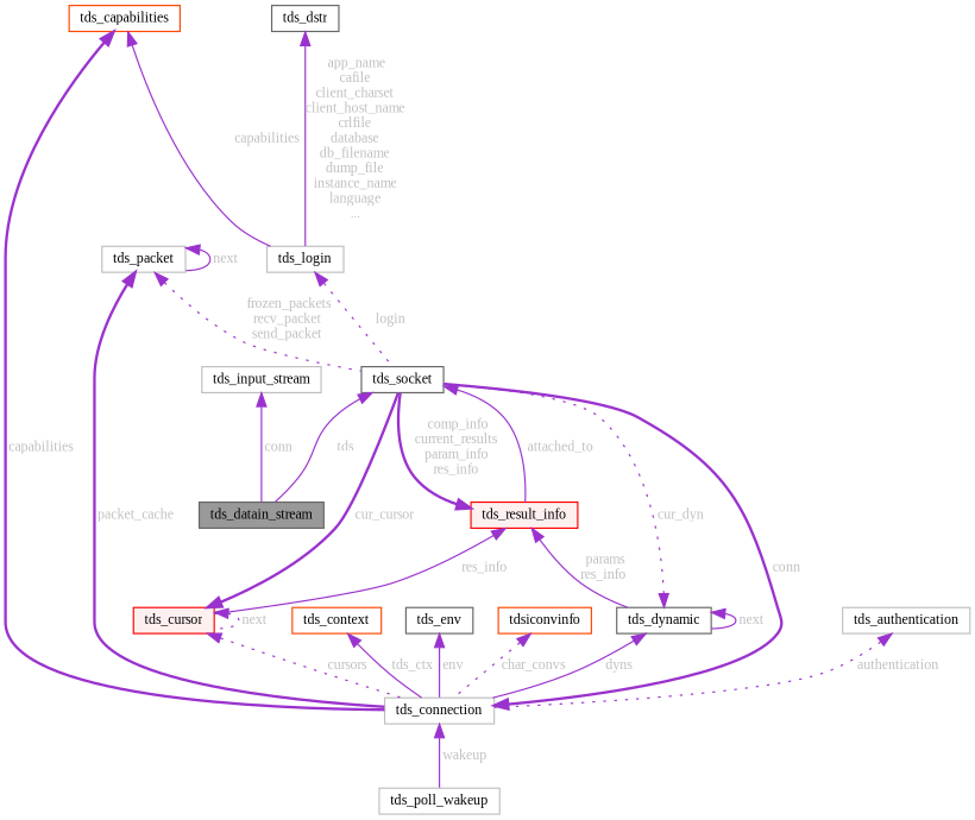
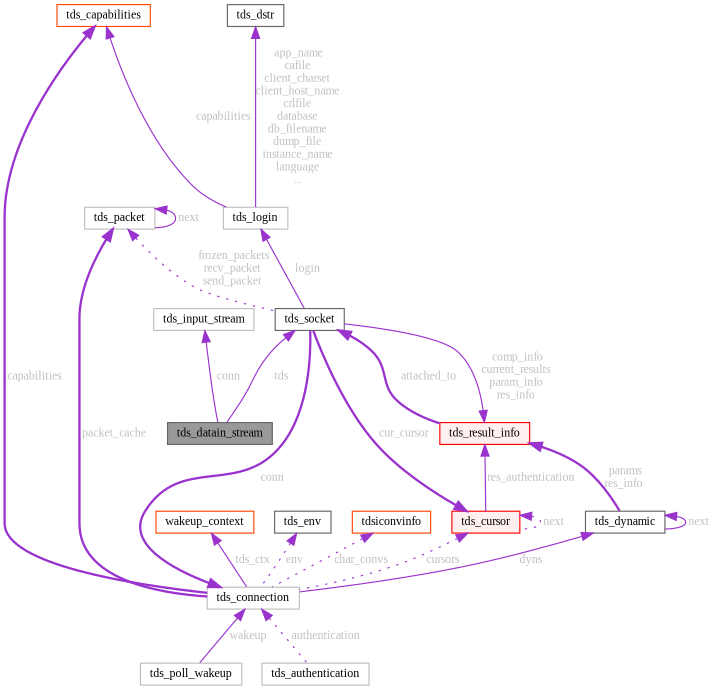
  digraph {
    fontname="Liberation Serif"
    rankdir=TB
    node [color=grey75 fillcolor=white fontname="Liberation Serif" fontsize=10 shape=box style=filled]
    edge [color=darkorchid3 dir=back fontcolor=grey fontname="Liberation Serif" fontsize=10 labelfontname=Helvetica labelfontsize=10 style=solid]
    n1 [color=gray40 fillcolor=grey60 fontcolor=black height=0.2 label=tds_datain_stream width=0.4]
    n2 [height=0.2 label=tds_input_stream width=0.4]
    n3 [color=gray40 height=0.2 label=tds_socket width=0.4]
    n4 [color=red fillcolor="#FFF0F0" height=0.2 label=tds_result_info width=0.4]
    n5 [color=red fillcolor="#FFF0F0" height=0.2 label=tds_cursor width=0.4]
    n6 [color=gray40 height=0.2 label=tds_dynamic width=0.4]
    n7 [height=0.2 label=tds_connection width=0.4]
    n8 [height=0.2 label=tds_poll_wakeup width=0.4]
-   n9 [color=orangered height=0.2 label=tds_context width=0.4]
+   n9 [color=orangered height=0.2 label=wakeup_context width=0.4]
    n10 [color=gray40 height=0.2 label=tds_env width=0.4]
    n11 [color=orangered height=0.2 label=tdsiconvinfo width=0.4]
    n12 [color=orangered height=0.2 label=tds_capabilities width=0.4]
    n13 [height=0.2 label=tds_login width=0.4]
    n14 [height=0.2 label=tds_packet width=0.4]
    n15 [height=0.2 label=tds_authentication width=0.4]
    n16 [color=gray40 height=0.2 label=tds_dstr width=0.4]
    n2 -> n1 [label=" conn"]
    n3 -> n1 [label=" tds"]
-   n3 -> n4 [label=" attached_to"]
-   n4 -> n3 [label=" comp_info\ncurrent_results\nparam_info\nres_info" style=bold]
-   n4 -> n5 [label=" res_info"]
-   n4 -> n6 [label=" params\nres_info"]
+   n3 -> n4 [label=" attached_to" style=bold]
+   n4 -> n3 [label=" comp_info\ncurrent_results\nparam_info\nres_info"]
+   n4 -> n5 [label=" res_authentication"]
+   n4 -> n6 [label=" params\nres_info" style=bold]
    n5 -> n3 [label=" cur_cursor" style=bold]
    n5 -> n5 [label=" next" style=dotted]
    n5 -> n7 [label=" cursors" style=dotted]
-   n6 -> n3 [label=" cur_dyn" style=dotted]
    n6 -> n6 [label=" next"]
    n6 -> n7 [label=" dyns"]
    n7 -> n3 [label=" conn" style=bold]
    n7 -> n8 [label=" wakeup"]
    n9 -> n7 [label=" tds_ctx"]
-   n10 -> n7 [label=" env"]
+   n10 -> n7 [label=" env" style=dotted]
    n11 -> n7 [label=" char_convs" style=dotted]
    n12 -> n7 [label=" capabilities" style=bold]
    n12 -> n13 [label=" capabilities"]
-   n13 -> n3 [label=" login" style=dotted]
+   n13 -> n3 [label=" login"]
    n14 -> n3 [label=" frozen_packets\nrecv_packet\nsend_packet" style=dotted]
    n14 -> n7 [label=" packet_cache" style=bold]
    n14 -> n14 [label=" next"]
-   n15 -> n7 [label=" authentication" style=dotted]
+   n7 -> n15 [label=" authentication" style=dotted]
    n16 -> n13 [label=" app_name\ncafile\nclient_charset\nclient_host_name\ncrlfile\ndatabase\ndb_filename\ndump_file\ninstance_name\nlanguage\n..."]
  }
